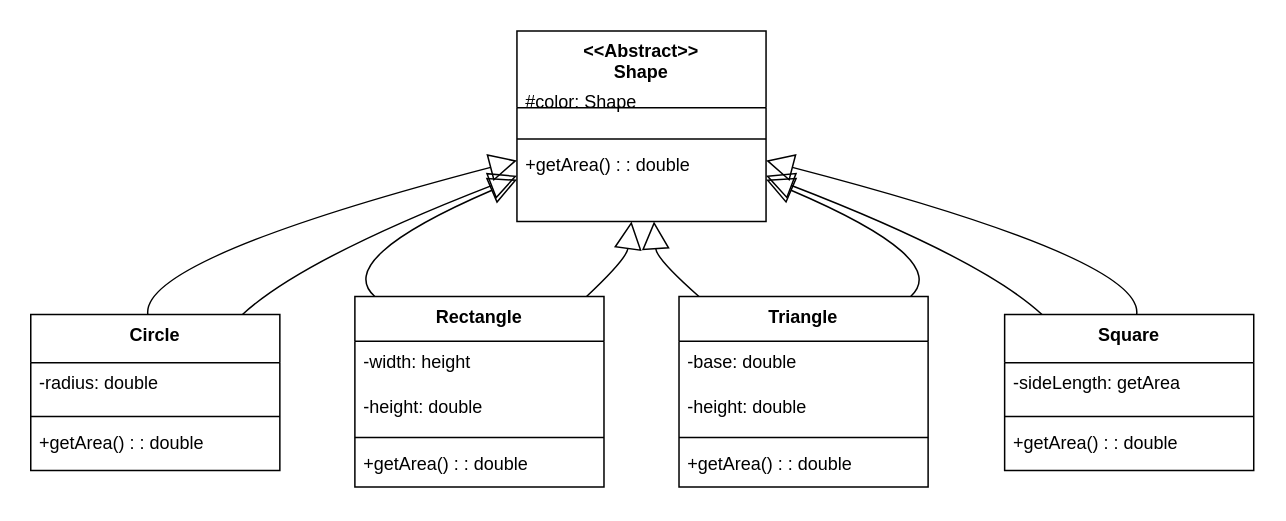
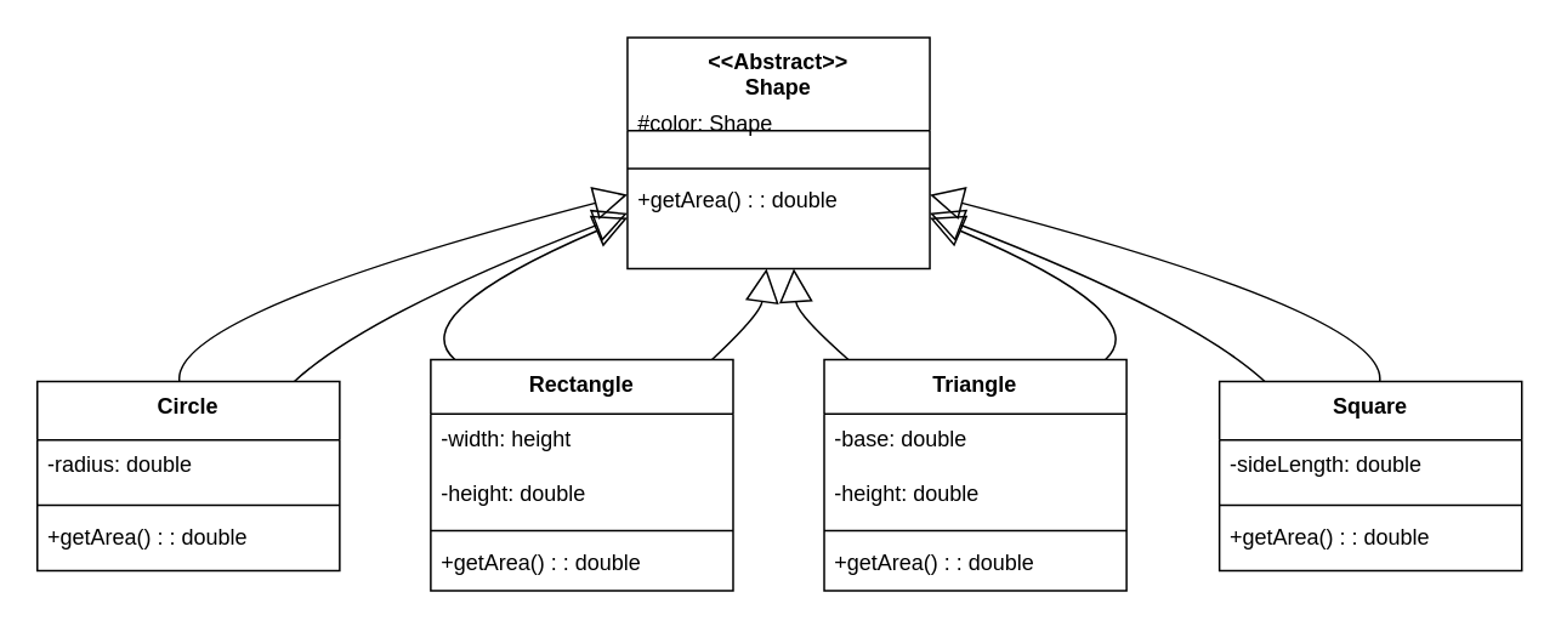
  <mxCell id="0" />
  <mxCell id="1" parent="0" />
  <mxCell id="2" value="&lt;&lt;Abstract&gt;&gt;&#10;Shape" style="swimlane;fontStyle=1;align=center;verticalAlign=top;childLayout=stackLayout;horizontal=1;startSize=51.156;horizontalStack=0;resizeParent=1;resizeParentMax=0;resizeLast=0;collapsible=0;marginBottom=0;" vertex="1" parent="1"><mxGeometry x="344" y="20" width="166" height="127" as="geometry" /></mxCell>
  <mxCell id="3" value="#color: Shape" style="text;strokeColor=none;fillColor=none;align=left;verticalAlign=top;spacingLeft=4;spacingRight=4;overflow=hidden;rotatable=0;points=[[0,0.5],[1,0.5]];portConstraint=eastwest;" vertex="1" parent="2"><mxGeometry y="34" width="166" height="34" as="geometry" /></mxCell>
  <mxCell id="4" style="line;strokeWidth=1;fillColor=none;align=left;verticalAlign=middle;spacingTop=-1;spacingLeft=3;spacingRight=3;rotatable=0;labelPosition=right;points=[];portConstraint=eastwest;strokeColor=inherit;" vertex="1" parent="2"><mxGeometry y="68" width="166" height="8" as="geometry" /></mxCell>
  <mxCell id="5" value="+getArea() : : double" style="text;strokeColor=none;fillColor=none;align=left;verticalAlign=top;spacingLeft=4;spacingRight=4;overflow=hidden;rotatable=0;points=[[0,0.5],[1,0.5]];portConstraint=eastwest;" vertex="1" parent="2"><mxGeometry y="76" width="166" height="34" as="geometry" /></mxCell>
  <mxCell id="6" value="Circle" style="swimlane;fontStyle=1;align=center;verticalAlign=top;childLayout=stackLayout;horizontal=1;startSize=32.091;horizontalStack=0;resizeParent=1;resizeParentMax=0;resizeLast=0;collapsible=0;marginBottom=0;" vertex="1" parent="1"><mxGeometry x="20" y="209" width="166" height="104" as="geometry" /></mxCell>
  <mxCell id="7" value="-radius: double" style="text;strokeColor=none;fillColor=none;align=left;verticalAlign=top;spacingLeft=4;spacingRight=4;overflow=hidden;rotatable=0;points=[[0,0.5],[1,0.5]];portConstraint=eastwest;" vertex="1" parent="6"><mxGeometry y="32" width="166" height="32" as="geometry" /></mxCell>
  <mxCell id="8" style="line;strokeWidth=1;fillColor=none;align=left;verticalAlign=middle;spacingTop=-1;spacingLeft=3;spacingRight=3;rotatable=0;labelPosition=right;points=[];portConstraint=eastwest;strokeColor=inherit;" vertex="1" parent="6"><mxGeometry y="64" width="166" height="8" as="geometry" /></mxCell>
  <mxCell id="9" value="+getArea() : : double" style="text;strokeColor=none;fillColor=none;align=left;verticalAlign=top;spacingLeft=4;spacingRight=4;overflow=hidden;rotatable=0;points=[[0,0.5],[1,0.5]];portConstraint=eastwest;" vertex="1" parent="6"><mxGeometry y="72" width="166" height="32" as="geometry" /></mxCell>
  <mxCell id="10" value="Rectangle" style="swimlane;fontStyle=1;align=center;verticalAlign=top;childLayout=stackLayout;horizontal=1;startSize=29.841;horizontalStack=0;resizeParent=1;resizeParentMax=0;resizeLast=0;collapsible=0;marginBottom=0;" vertex="1" parent="1"><mxGeometry x="236" y="197" width="166" height="127" as="geometry" /></mxCell>
  <mxCell id="11" value="-width: height" style="text;strokeColor=none;fillColor=none;align=left;verticalAlign=top;spacingLeft=4;spacingRight=4;overflow=hidden;rotatable=0;points=[[0,0.5],[1,0.5]];portConstraint=eastwest;" vertex="1" parent="10"><mxGeometry y="30" width="166" height="30" as="geometry" /></mxCell>
  <mxCell id="12" value="-height: double" style="text;strokeColor=none;fillColor=none;align=left;verticalAlign=top;spacingLeft=4;spacingRight=4;overflow=hidden;rotatable=0;points=[[0,0.5],[1,0.5]];portConstraint=eastwest;" vertex="1" parent="10"><mxGeometry y="60" width="166" height="30" as="geometry" /></mxCell>
  <mxCell id="13" style="line;strokeWidth=1;fillColor=none;align=left;verticalAlign=middle;spacingTop=-1;spacingLeft=3;spacingRight=3;rotatable=0;labelPosition=right;points=[];portConstraint=eastwest;strokeColor=inherit;" vertex="1" parent="10"><mxGeometry y="90" width="166" height="8" as="geometry" /></mxCell>
  <mxCell id="14" value="+getArea() : : double" style="text;strokeColor=none;fillColor=none;align=left;verticalAlign=top;spacingLeft=4;spacingRight=4;overflow=hidden;rotatable=0;points=[[0,0.5],[1,0.5]];portConstraint=eastwest;" vertex="1" parent="10"><mxGeometry y="98" width="166" height="30" as="geometry" /></mxCell>
  <mxCell id="15" value="Triangle" style="swimlane;fontStyle=1;align=center;verticalAlign=top;childLayout=stackLayout;horizontal=1;startSize=29.841;horizontalStack=0;resizeParent=1;resizeParentMax=0;resizeLast=0;collapsible=0;marginBottom=0;" vertex="1" parent="1"><mxGeometry x="452" y="197" width="166" height="127" as="geometry" /></mxCell>
  <mxCell id="16" value="-base: double" style="text;strokeColor=none;fillColor=none;align=left;verticalAlign=top;spacingLeft=4;spacingRight=4;overflow=hidden;rotatable=0;points=[[0,0.5],[1,0.5]];portConstraint=eastwest;" vertex="1" parent="15"><mxGeometry y="30" width="166" height="30" as="geometry" /></mxCell>
  <mxCell id="17" value="-height: double" style="text;strokeColor=none;fillColor=none;align=left;verticalAlign=top;spacingLeft=4;spacingRight=4;overflow=hidden;rotatable=0;points=[[0,0.5],[1,0.5]];portConstraint=eastwest;" vertex="1" parent="15"><mxGeometry y="60" width="166" height="30" as="geometry" /></mxCell>
  <mxCell id="18" style="line;strokeWidth=1;fillColor=none;align=left;verticalAlign=middle;spacingTop=-1;spacingLeft=3;spacingRight=3;rotatable=0;labelPosition=right;points=[];portConstraint=eastwest;strokeColor=inherit;" vertex="1" parent="15"><mxGeometry y="90" width="166" height="8" as="geometry" /></mxCell>
  <mxCell id="19" value="+getArea() : : double" style="text;strokeColor=none;fillColor=none;align=left;verticalAlign=top;spacingLeft=4;spacingRight=4;overflow=hidden;rotatable=0;points=[[0,0.5],[1,0.5]];portConstraint=eastwest;" vertex="1" parent="15"><mxGeometry y="98" width="166" height="30" as="geometry" /></mxCell>
  <mxCell id="20" value="Square" style="swimlane;fontStyle=1;align=center;verticalAlign=top;childLayout=stackLayout;horizontal=1;startSize=32.091;horizontalStack=0;resizeParent=1;resizeParentMax=0;resizeLast=0;collapsible=0;marginBottom=0;" vertex="1" parent="1"><mxGeometry x="669" y="209" width="166" height="104" as="geometry" /></mxCell>
- <mxCell id="21" value="-sideLength: getArea" style="text;strokeColor=none;fillColor=none;align=left;verticalAlign=top;spacingLeft=4;spacingRight=4;overflow=hidden;rotatable=0;points=[[0,0.5],[1,0.5]];portConstraint=eastwest;" vertex="1" parent="20"><mxGeometry y="32" width="166" height="32" as="geometry" /></mxCell>
+ <mxCell id="21" value="-sideLength: double" style="text;strokeColor=none;fillColor=none;align=left;verticalAlign=top;spacingLeft=4;spacingRight=4;overflow=hidden;rotatable=0;points=[[0,0.5],[1,0.5]];portConstraint=eastwest;" vertex="1" parent="20"><mxGeometry y="32" width="166" height="32" as="geometry" /></mxCell>
  <mxCell id="22" style="line;strokeWidth=1;fillColor=none;align=left;verticalAlign=middle;spacingTop=-1;spacingLeft=3;spacingRight=3;rotatable=0;labelPosition=right;points=[];portConstraint=eastwest;strokeColor=inherit;" vertex="1" parent="20"><mxGeometry y="64" width="166" height="8" as="geometry" /></mxCell>
  <mxCell id="23" value="+getArea() : : double" style="text;strokeColor=none;fillColor=none;align=left;verticalAlign=top;spacingLeft=4;spacingRight=4;overflow=hidden;rotatable=0;points=[[0,0.5],[1,0.5]];portConstraint=eastwest;" vertex="1" parent="20"><mxGeometry y="72" width="166" height="32" as="geometry" /></mxCell>
  <mxCell id="24" value="" style="curved=1;startArrow=block;startSize=16;startFill=0;endArrow=none;exitX=0;exitY=0.68;entryX=0.47;entryY=0;" edge="1" parent="1" source="2" target="6"><mxGeometry relative="1" as="geometry"><Array as="points"><mxPoint x="93" y="172" /></Array></mxGeometry></mxCell>
  <mxCell id="25" value="" style="curved=1;startArrow=block;startSize=16;startFill=0;endArrow=none;exitX=0;exitY=0.78;entryX=0.08;entryY=0;" edge="1" parent="1" source="2" target="10"><mxGeometry relative="1" as="geometry"><Array as="points"><mxPoint x="221" y="172" /></Array></mxGeometry></mxCell>
  <mxCell id="26" value="" style="curved=1;startArrow=block;startSize=16;startFill=0;endArrow=none;exitX=0.55;exitY=1;entryX=0.08;entryY=0;" edge="1" parent="1" source="2" target="15"><mxGeometry relative="1" as="geometry"><Array as="points"><mxPoint x="437" y="172" /></Array></mxGeometry></mxCell>
  <mxCell id="27" value="" style="curved=1;startArrow=block;startSize=16;startFill=0;endArrow=none;exitX=1;exitY=0.76;entryX=0.15;entryY=0;" edge="1" parent="1" source="2" target="20"><mxGeometry relative="1" as="geometry"><Array as="points"><mxPoint x="654" y="172" /></Array></mxGeometry></mxCell>
  <mxCell id="28" value="" style="curved=1;startArrow=none;endArrow=block;endSize=16;endFill=0;exitX=0.85;exitY=0;entryX=0;entryY=0.76;" edge="1" parent="1" source="6" target="2"><mxGeometry relative="1" as="geometry"><Array as="points"><mxPoint x="201" y="172" /></Array></mxGeometry></mxCell>
  <mxCell id="29" value="" style="curved=1;startArrow=none;endArrow=block;endSize=16;endFill=0;exitX=0.93;exitY=0;entryX=0.46;entryY=1;" edge="1" parent="1" source="10" target="2"><mxGeometry relative="1" as="geometry"><Array as="points"><mxPoint x="417" y="172" /></Array></mxGeometry></mxCell>
  <mxCell id="30" value="" style="curved=1;startArrow=none;endArrow=block;endSize=16;endFill=0;exitX=0.93;exitY=0;entryX=1;entryY=0.78;" edge="1" parent="1" source="15" target="2"><mxGeometry relative="1" as="geometry"><Array as="points"><mxPoint x="634" y="172" /></Array></mxGeometry></mxCell>
  <mxCell id="31" value="" style="curved=1;startArrow=none;endArrow=block;endSize=16;endFill=0;exitX=0.53;exitY=0;entryX=1;entryY=0.68;" edge="1" parent="1" source="20" target="2"><mxGeometry relative="1" as="geometry"><Array as="points"><mxPoint x="762" y="172" /></Array></mxGeometry></mxCell>
